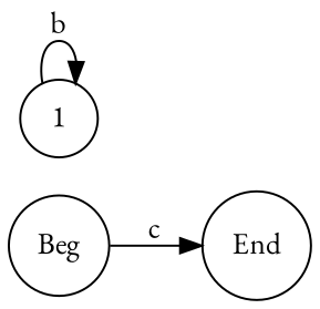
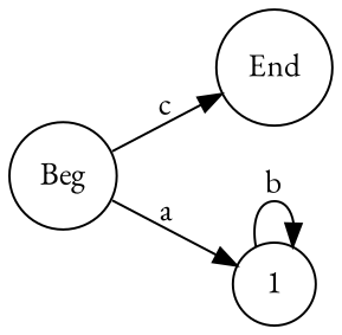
  digraph {
    fontname="EB Garamond"
    labelloc=t
    rankdir=LR
    node [fontname="EB Garamond" shape=circle]
    edge [arrowhead=normal arrowtail=dot fontname="EB Garamond"]
    n1 [label=End]
    1
    n3 [label=Beg]
    1 -> 1 [label=b]
    n3 -> n1 [label=c]
+   n3 -> 1 [label=a]
  }
